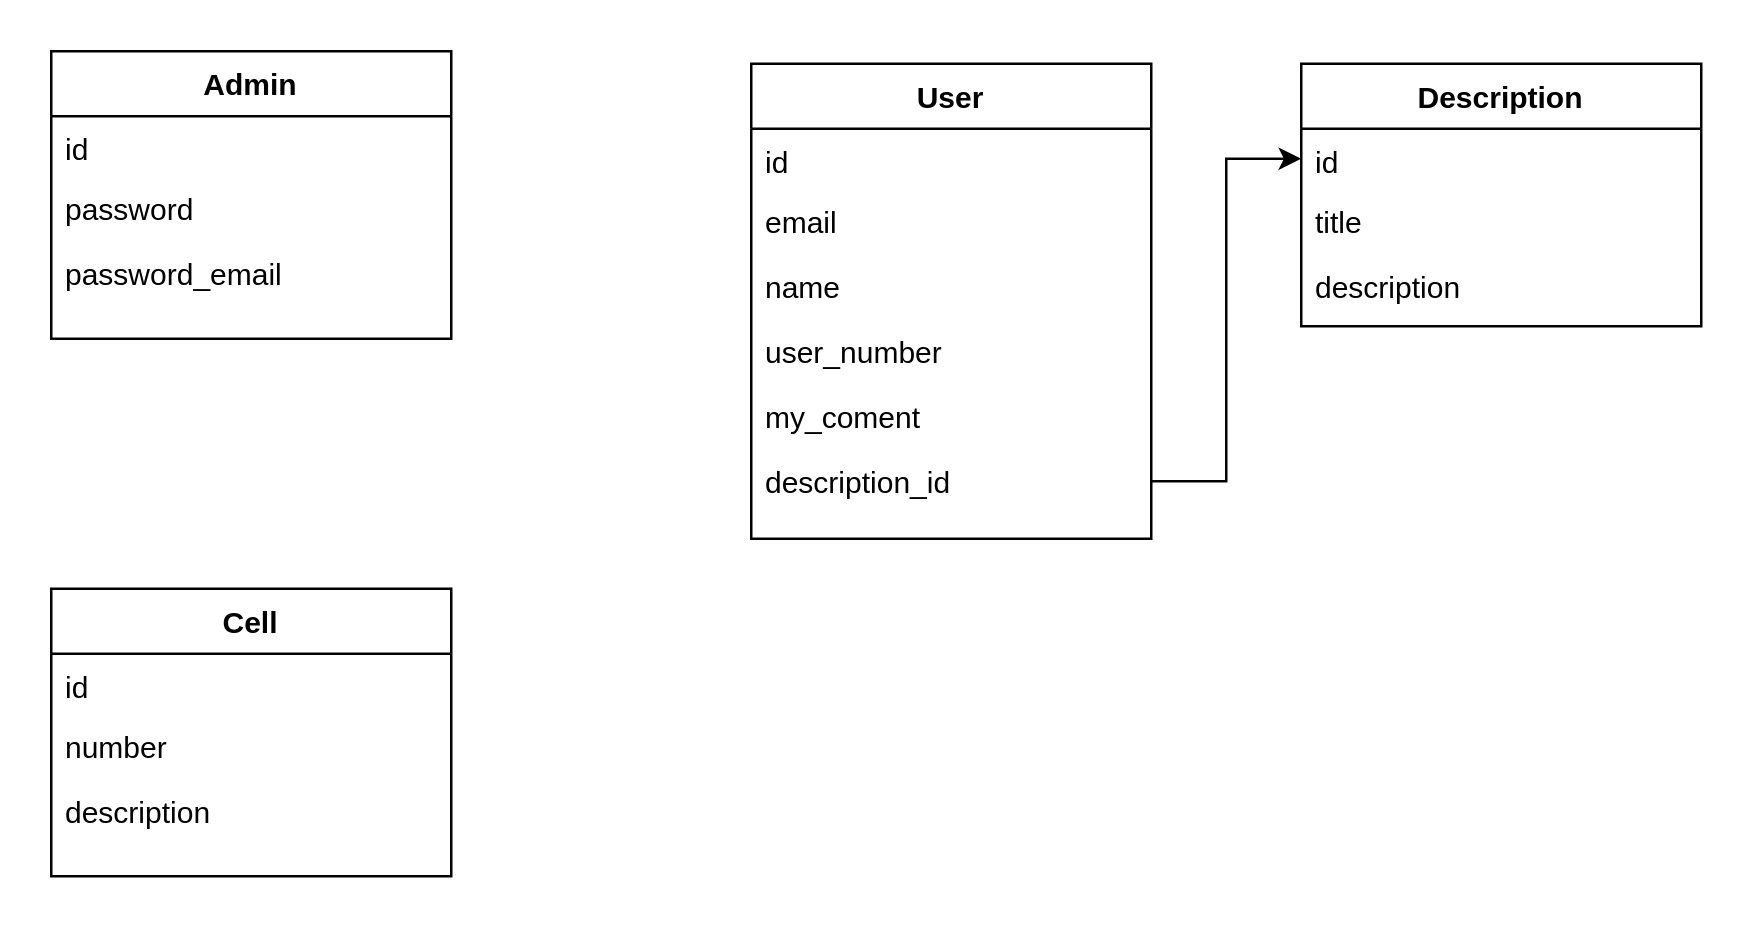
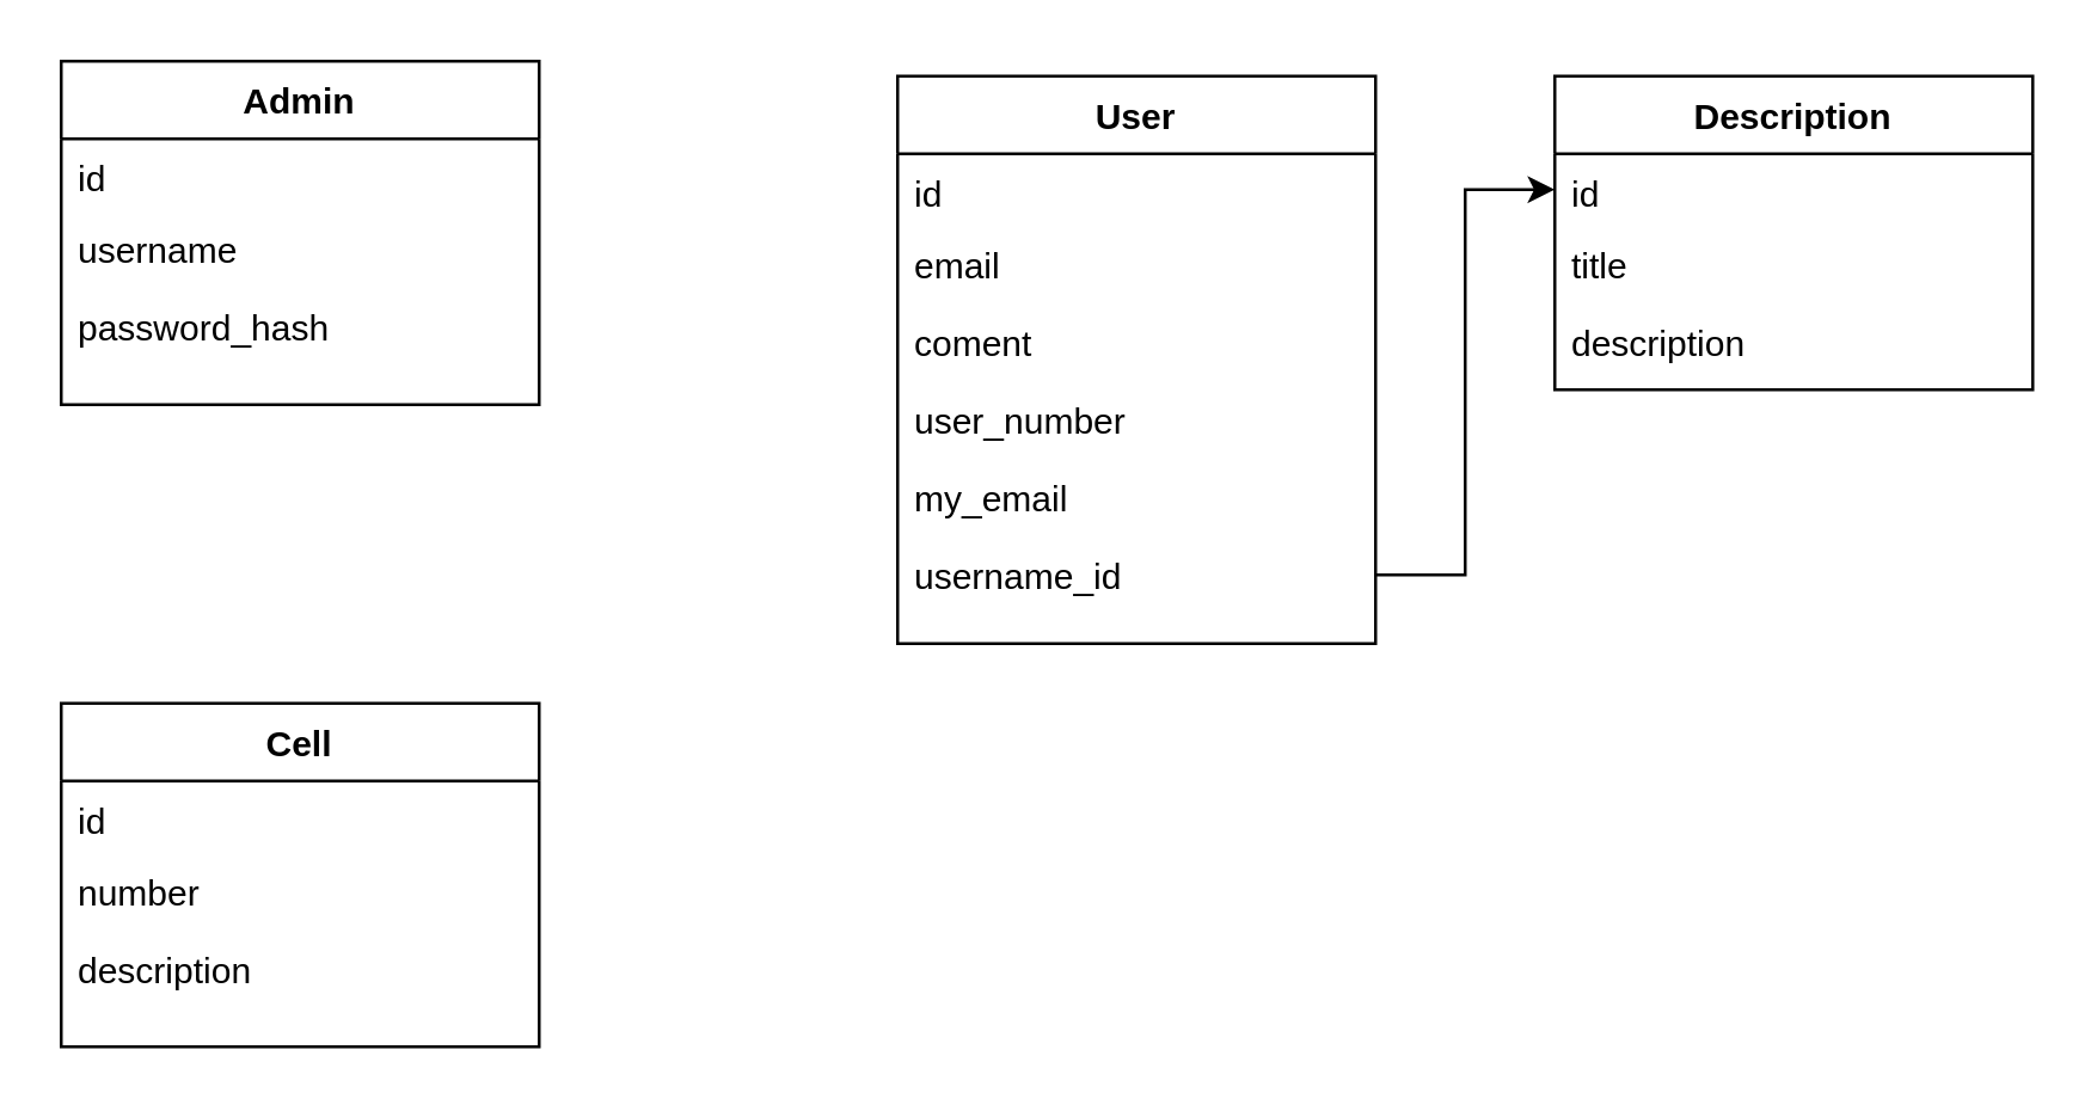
  <mxCell id="0" />
  <mxCell id="1" parent="0" />
  <mxCell id="2" value="Admin" style="swimlane;fontStyle=1;align=center;verticalAlign=top;childLayout=stackLayout;horizontal=1;startSize=26;horizontalStack=0;resizeParent=1;resizeLast=0;collapsible=1;marginBottom=0;rounded=0;shadow=0;strokeWidth=1;" vertex="1" parent="1"><mxGeometry x="20" y="20" width="160" height="115" as="geometry"><mxRectangle x="340" y="380" width="170" height="26" as="alternateBounds" /></mxGeometry></mxCell>
  <mxCell id="3" value="id" style="text;align=left;verticalAlign=top;spacingLeft=4;spacingRight=4;overflow=hidden;rotatable=0;points=[[0,0.5],[1,0.5]];portConstraint=eastwest;" vertex="1" parent="2"><mxGeometry y="26" width="160" height="24" as="geometry" /></mxCell>
- <mxCell id="4" value="password" style="text;align=left;verticalAlign=top;spacingLeft=4;spacingRight=4;overflow=hidden;rotatable=0;points=[[0,0.5],[1,0.5]];portConstraint=eastwest;" vertex="1" parent="2"><mxGeometry y="50" width="160" height="26" as="geometry" /></mxCell>
- <mxCell id="5" value="password_email" style="text;align=left;verticalAlign=top;spacingLeft=4;spacingRight=4;overflow=hidden;rotatable=0;points=[[0,0.5],[1,0.5]];portConstraint=eastwest;" vertex="1" parent="2"><mxGeometry y="76" width="160" height="26" as="geometry" /></mxCell>
+ <mxCell id="4" value="username" style="text;align=left;verticalAlign=top;spacingLeft=4;spacingRight=4;overflow=hidden;rotatable=0;points=[[0,0.5],[1,0.5]];portConstraint=eastwest;" vertex="1" parent="2"><mxGeometry y="50" width="160" height="26" as="geometry" /></mxCell>
+ <mxCell id="5" value="password_hash" style="text;align=left;verticalAlign=top;spacingLeft=4;spacingRight=4;overflow=hidden;rotatable=0;points=[[0,0.5],[1,0.5]];portConstraint=eastwest;" vertex="1" parent="2"><mxGeometry y="76" width="160" height="26" as="geometry" /></mxCell>
  <mxCell id="6" value="User" style="swimlane;fontStyle=1;align=center;verticalAlign=top;childLayout=stackLayout;horizontal=1;startSize=26;horizontalStack=0;resizeParent=1;resizeLast=0;collapsible=1;marginBottom=0;rounded=0;shadow=0;strokeWidth=1;" vertex="1" parent="1"><mxGeometry x="300" y="25" width="160" height="190" as="geometry"><mxRectangle x="340" y="380" width="170" height="26" as="alternateBounds" /></mxGeometry></mxCell>
  <mxCell id="7" value="id" style="text;align=left;verticalAlign=top;spacingLeft=4;spacingRight=4;overflow=hidden;rotatable=0;points=[[0,0.5],[1,0.5]];portConstraint=eastwest;" vertex="1" parent="6"><mxGeometry y="26" width="160" height="24" as="geometry" /></mxCell>
  <mxCell id="8" value="email" style="text;align=left;verticalAlign=top;spacingLeft=4;spacingRight=4;overflow=hidden;rotatable=0;points=[[0,0.5],[1,0.5]];portConstraint=eastwest;" vertex="1" parent="6"><mxGeometry y="50" width="160" height="26" as="geometry" /></mxCell>
- <mxCell id="9" value="name" style="text;align=left;verticalAlign=top;spacingLeft=4;spacingRight=4;overflow=hidden;rotatable=0;points=[[0,0.5],[1,0.5]];portConstraint=eastwest;" vertex="1" parent="6"><mxGeometry y="76" width="160" height="26" as="geometry" /></mxCell>
+ <mxCell id="9" value="coment" style="text;align=left;verticalAlign=top;spacingLeft=4;spacingRight=4;overflow=hidden;rotatable=0;points=[[0,0.5],[1,0.5]];portConstraint=eastwest;" vertex="1" parent="6"><mxGeometry y="76" width="160" height="26" as="geometry" /></mxCell>
  <mxCell id="10" value="user_number" style="text;align=left;verticalAlign=top;spacingLeft=4;spacingRight=4;overflow=hidden;rotatable=0;points=[[0,0.5],[1,0.5]];portConstraint=eastwest;" vertex="1" parent="6"><mxGeometry y="102" width="160" height="26" as="geometry" /></mxCell>
- <mxCell id="11" value="my_coment" style="text;align=left;verticalAlign=top;spacingLeft=4;spacingRight=4;overflow=hidden;rotatable=0;points=[[0,0.5],[1,0.5]];portConstraint=eastwest;" vertex="1" parent="6"><mxGeometry y="128" width="160" height="26" as="geometry" /></mxCell>
- <mxCell id="12" value="description_id" style="text;align=left;verticalAlign=top;spacingLeft=4;spacingRight=4;overflow=hidden;rotatable=0;points=[[0,0.5],[1,0.5]];portConstraint=eastwest;" vertex="1" parent="6"><mxGeometry y="154" width="160" height="26" as="geometry" /></mxCell>
+ <mxCell id="11" value="my_email" style="text;align=left;verticalAlign=top;spacingLeft=4;spacingRight=4;overflow=hidden;rotatable=0;points=[[0,0.5],[1,0.5]];portConstraint=eastwest;" vertex="1" parent="6"><mxGeometry y="128" width="160" height="26" as="geometry" /></mxCell>
+ <mxCell id="12" value="username_id" style="text;align=left;verticalAlign=top;spacingLeft=4;spacingRight=4;overflow=hidden;rotatable=0;points=[[0,0.5],[1,0.5]];portConstraint=eastwest;" vertex="1" parent="6"><mxGeometry y="154" width="160" height="26" as="geometry" /></mxCell>
  <mxCell id="13" value="Description" style="swimlane;fontStyle=1;align=center;verticalAlign=top;childLayout=stackLayout;horizontal=1;startSize=26;horizontalStack=0;resizeParent=1;resizeLast=0;collapsible=1;marginBottom=0;rounded=0;shadow=0;strokeWidth=1;" vertex="1" parent="1"><mxGeometry x="520" y="25" width="160" height="105" as="geometry"><mxRectangle x="340" y="380" width="170" height="26" as="alternateBounds" /></mxGeometry></mxCell>
  <mxCell id="14" value="id" style="text;align=left;verticalAlign=top;spacingLeft=4;spacingRight=4;overflow=hidden;rotatable=0;points=[[0,0.5],[1,0.5]];portConstraint=eastwest;" vertex="1" parent="13"><mxGeometry y="26" width="160" height="24" as="geometry" /></mxCell>
  <mxCell id="15" value="title" style="text;align=left;verticalAlign=top;spacingLeft=4;spacingRight=4;overflow=hidden;rotatable=0;points=[[0,0.5],[1,0.5]];portConstraint=eastwest;" vertex="1" parent="13"><mxGeometry y="50" width="160" height="26" as="geometry" /></mxCell>
  <mxCell id="16" value="description" style="text;align=left;verticalAlign=top;spacingLeft=4;spacingRight=4;overflow=hidden;rotatable=0;points=[[0,0.5],[1,0.5]];portConstraint=eastwest;" vertex="1" parent="13"><mxGeometry y="76" width="160" height="26" as="geometry" /></mxCell>
  <mxCell id="17" style="edgeStyle=orthogonalEdgeStyle;rounded=0;orthogonalLoop=1;jettySize=auto;html=1;entryX=0;entryY=0.5;entryDx=0;entryDy=0;" edge="1" parent="1" source="12" target="14"><mxGeometry relative="1" as="geometry" /></mxCell>
  <mxCell id="18" value="Cell" style="swimlane;fontStyle=1;align=center;verticalAlign=top;childLayout=stackLayout;horizontal=1;startSize=26;horizontalStack=0;resizeParent=1;resizeLast=0;collapsible=1;marginBottom=0;rounded=0;shadow=0;strokeWidth=1;" vertex="1" parent="1"><mxGeometry x="20" y="235" width="160" height="115" as="geometry"><mxRectangle x="340" y="380" width="170" height="26" as="alternateBounds" /></mxGeometry></mxCell>
  <mxCell id="19" value="id" style="text;align=left;verticalAlign=top;spacingLeft=4;spacingRight=4;overflow=hidden;rotatable=0;points=[[0,0.5],[1,0.5]];portConstraint=eastwest;" vertex="1" parent="18"><mxGeometry y="26" width="160" height="24" as="geometry" /></mxCell>
  <mxCell id="20" value="number" style="text;align=left;verticalAlign=top;spacingLeft=4;spacingRight=4;overflow=hidden;rotatable=0;points=[[0,0.5],[1,0.5]];portConstraint=eastwest;" vertex="1" parent="18"><mxGeometry y="50" width="160" height="26" as="geometry" /></mxCell>
  <mxCell id="21" value="description" style="text;align=left;verticalAlign=top;spacingLeft=4;spacingRight=4;overflow=hidden;rotatable=0;points=[[0,0.5],[1,0.5]];portConstraint=eastwest;" vertex="1" parent="18"><mxGeometry y="76" width="160" height="26" as="geometry" /></mxCell>
